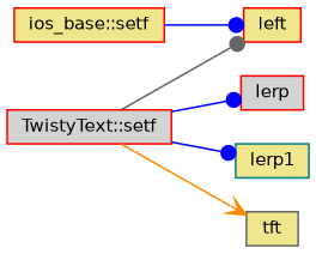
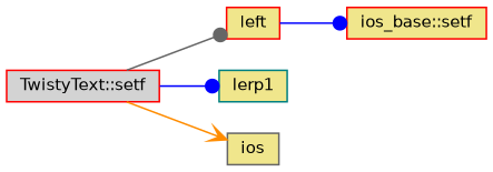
  digraph {
    rankdir=LR
    node [color=red fillcolor=khaki fontname=Helvetica fontsize=10 shape=record style=filled]
    edge [arrowhead=dot color=blue fontname=Helvetica fontsize=10 labelfontname=Helvetica labelfontsize=10 style=solid]
    n1 [fillcolor=lightgrey fontcolor=black height=0.2 label="TwistyText::setf" width=0.4]
    n2 [height=0.2 label=left width=0.4]
-   n3 [fillcolor=lightgrey height=0.2 label=lerp width=0.4]
    n4 [color=teal height=0.2 label=lerp1 width=0.4]
-   n5 [color=gray40 height=0.2 label=tft width=0.4]
+   n5 [color=gray40 height=0.2 label=ios width=0.4]
    n6 [height=0.2 label="ios_base::setf" width=0.4]
    n1 -> n2 [color=gray40]
-   n1 -> n3
    n1 -> n4
    n1 -> n5 [arrowhead=vee color=darkorange]
-   n6 -> n2
+   n2 -> n6
  }
